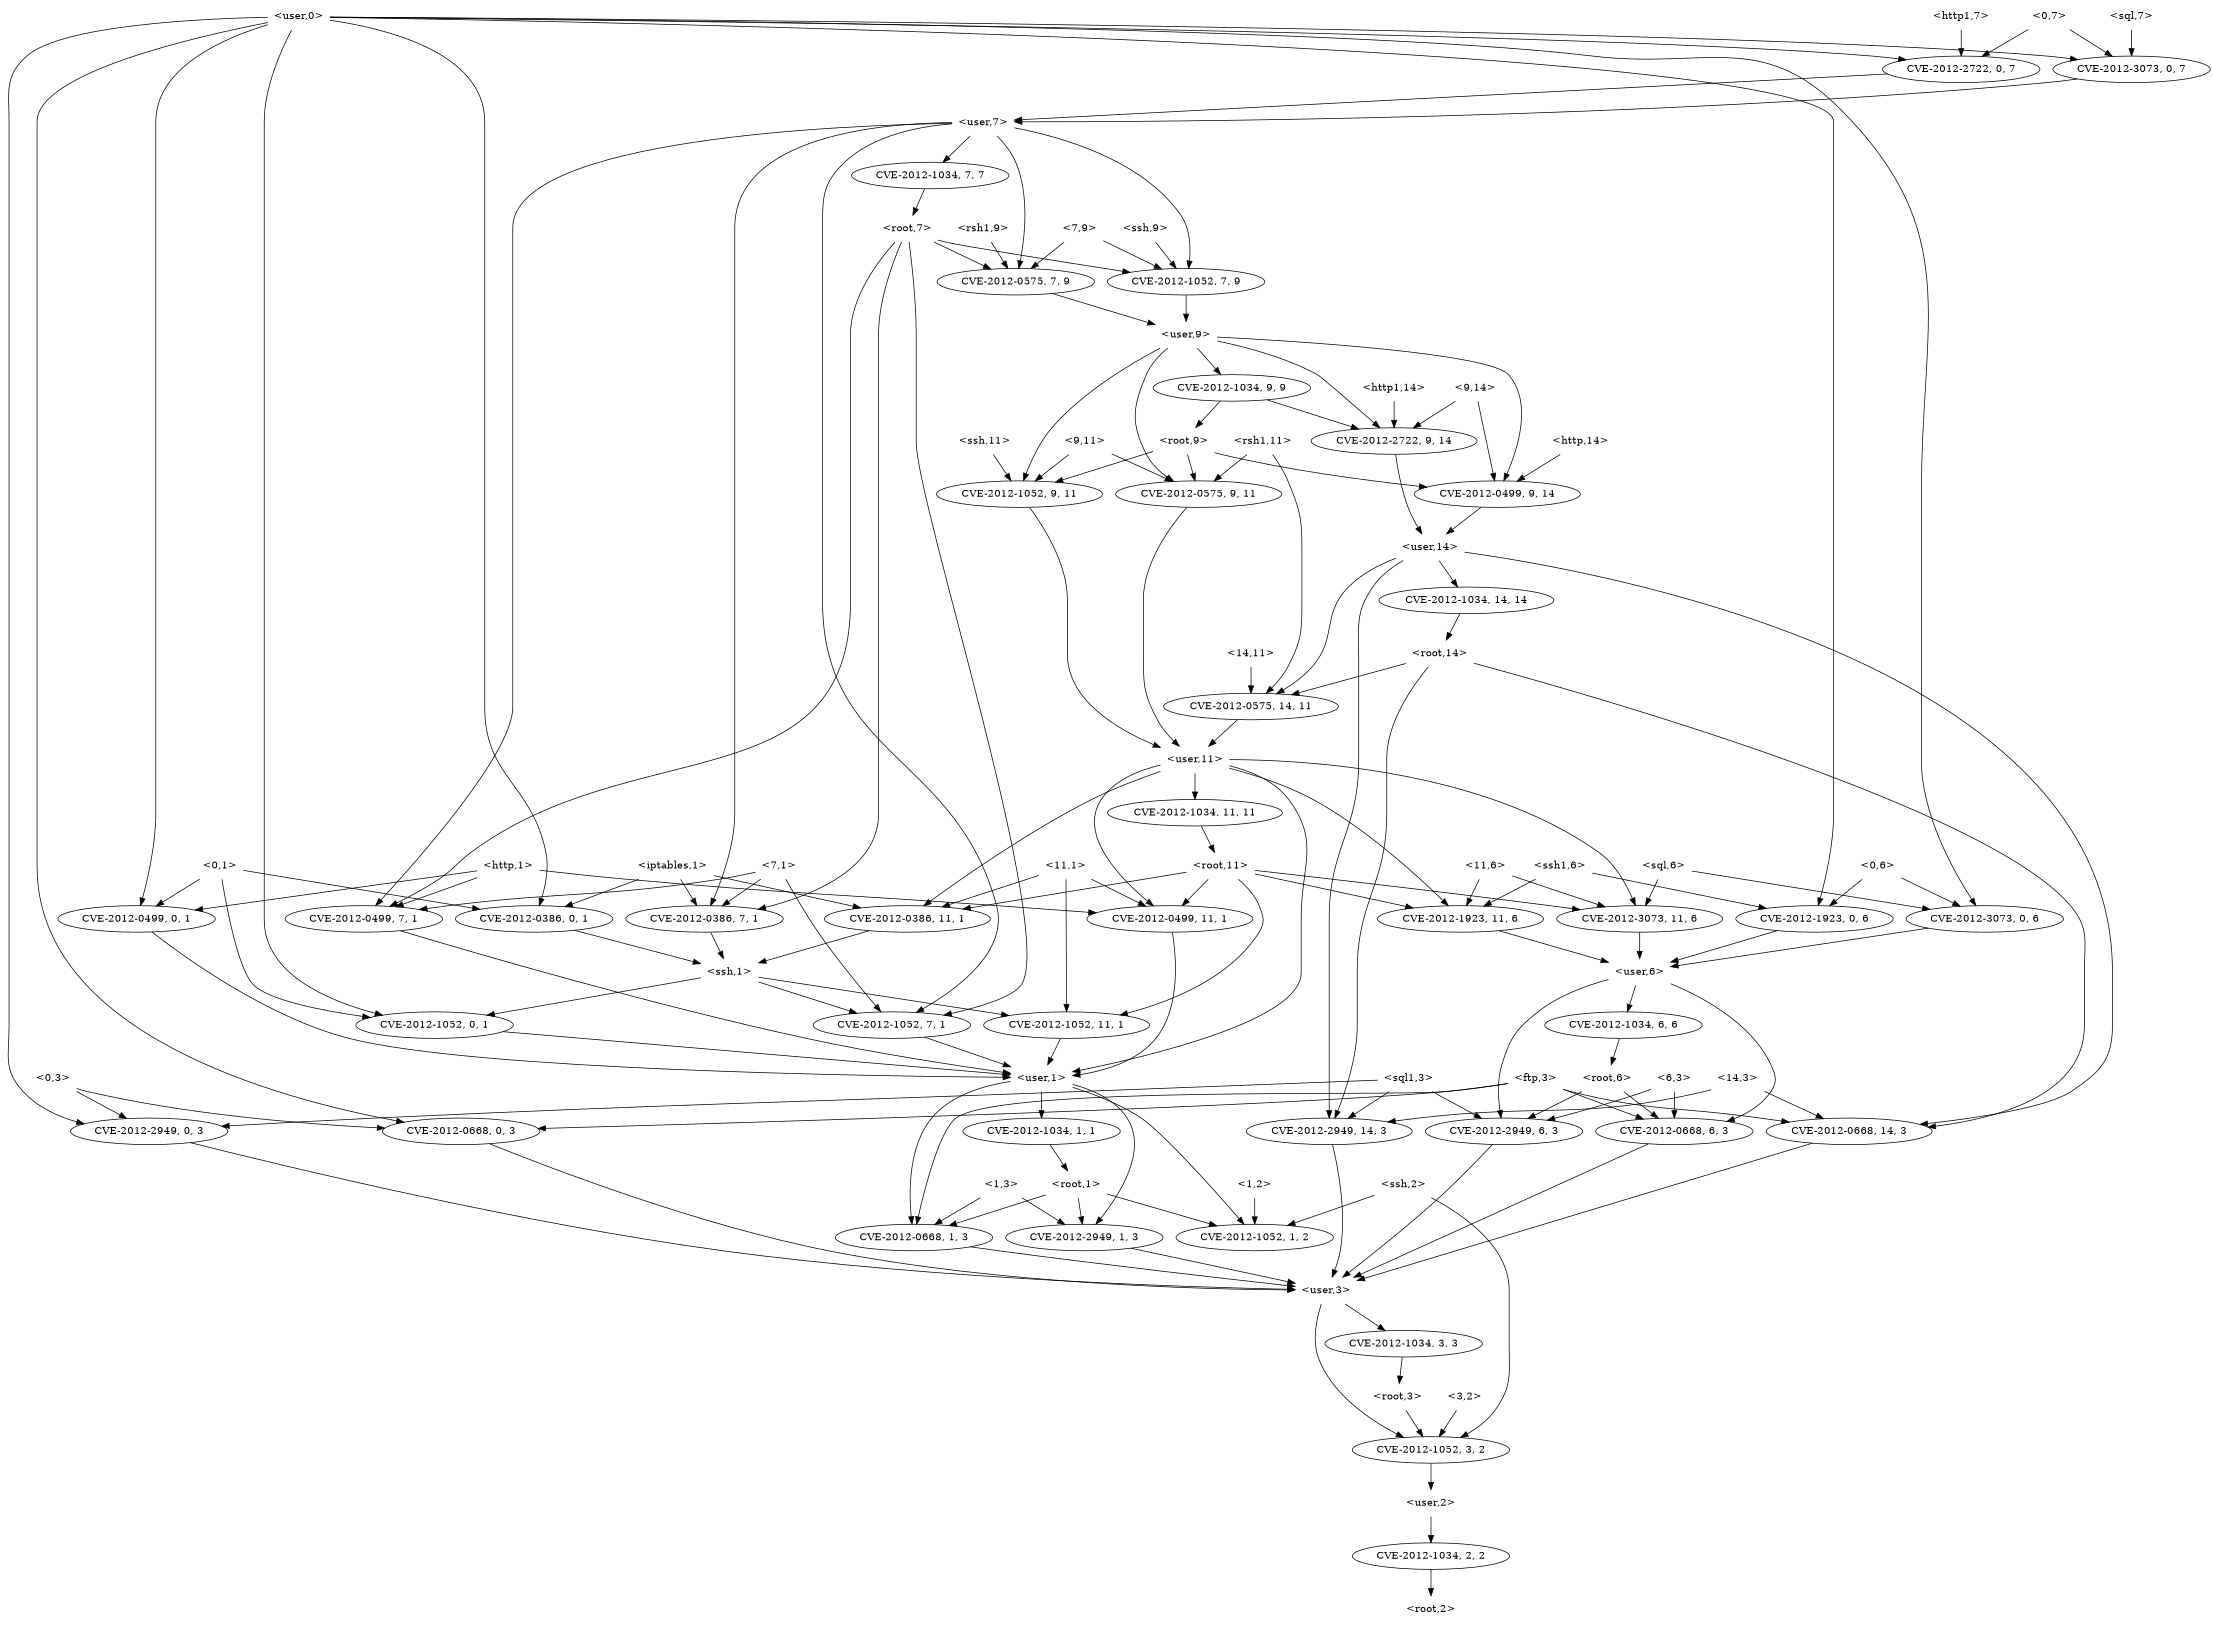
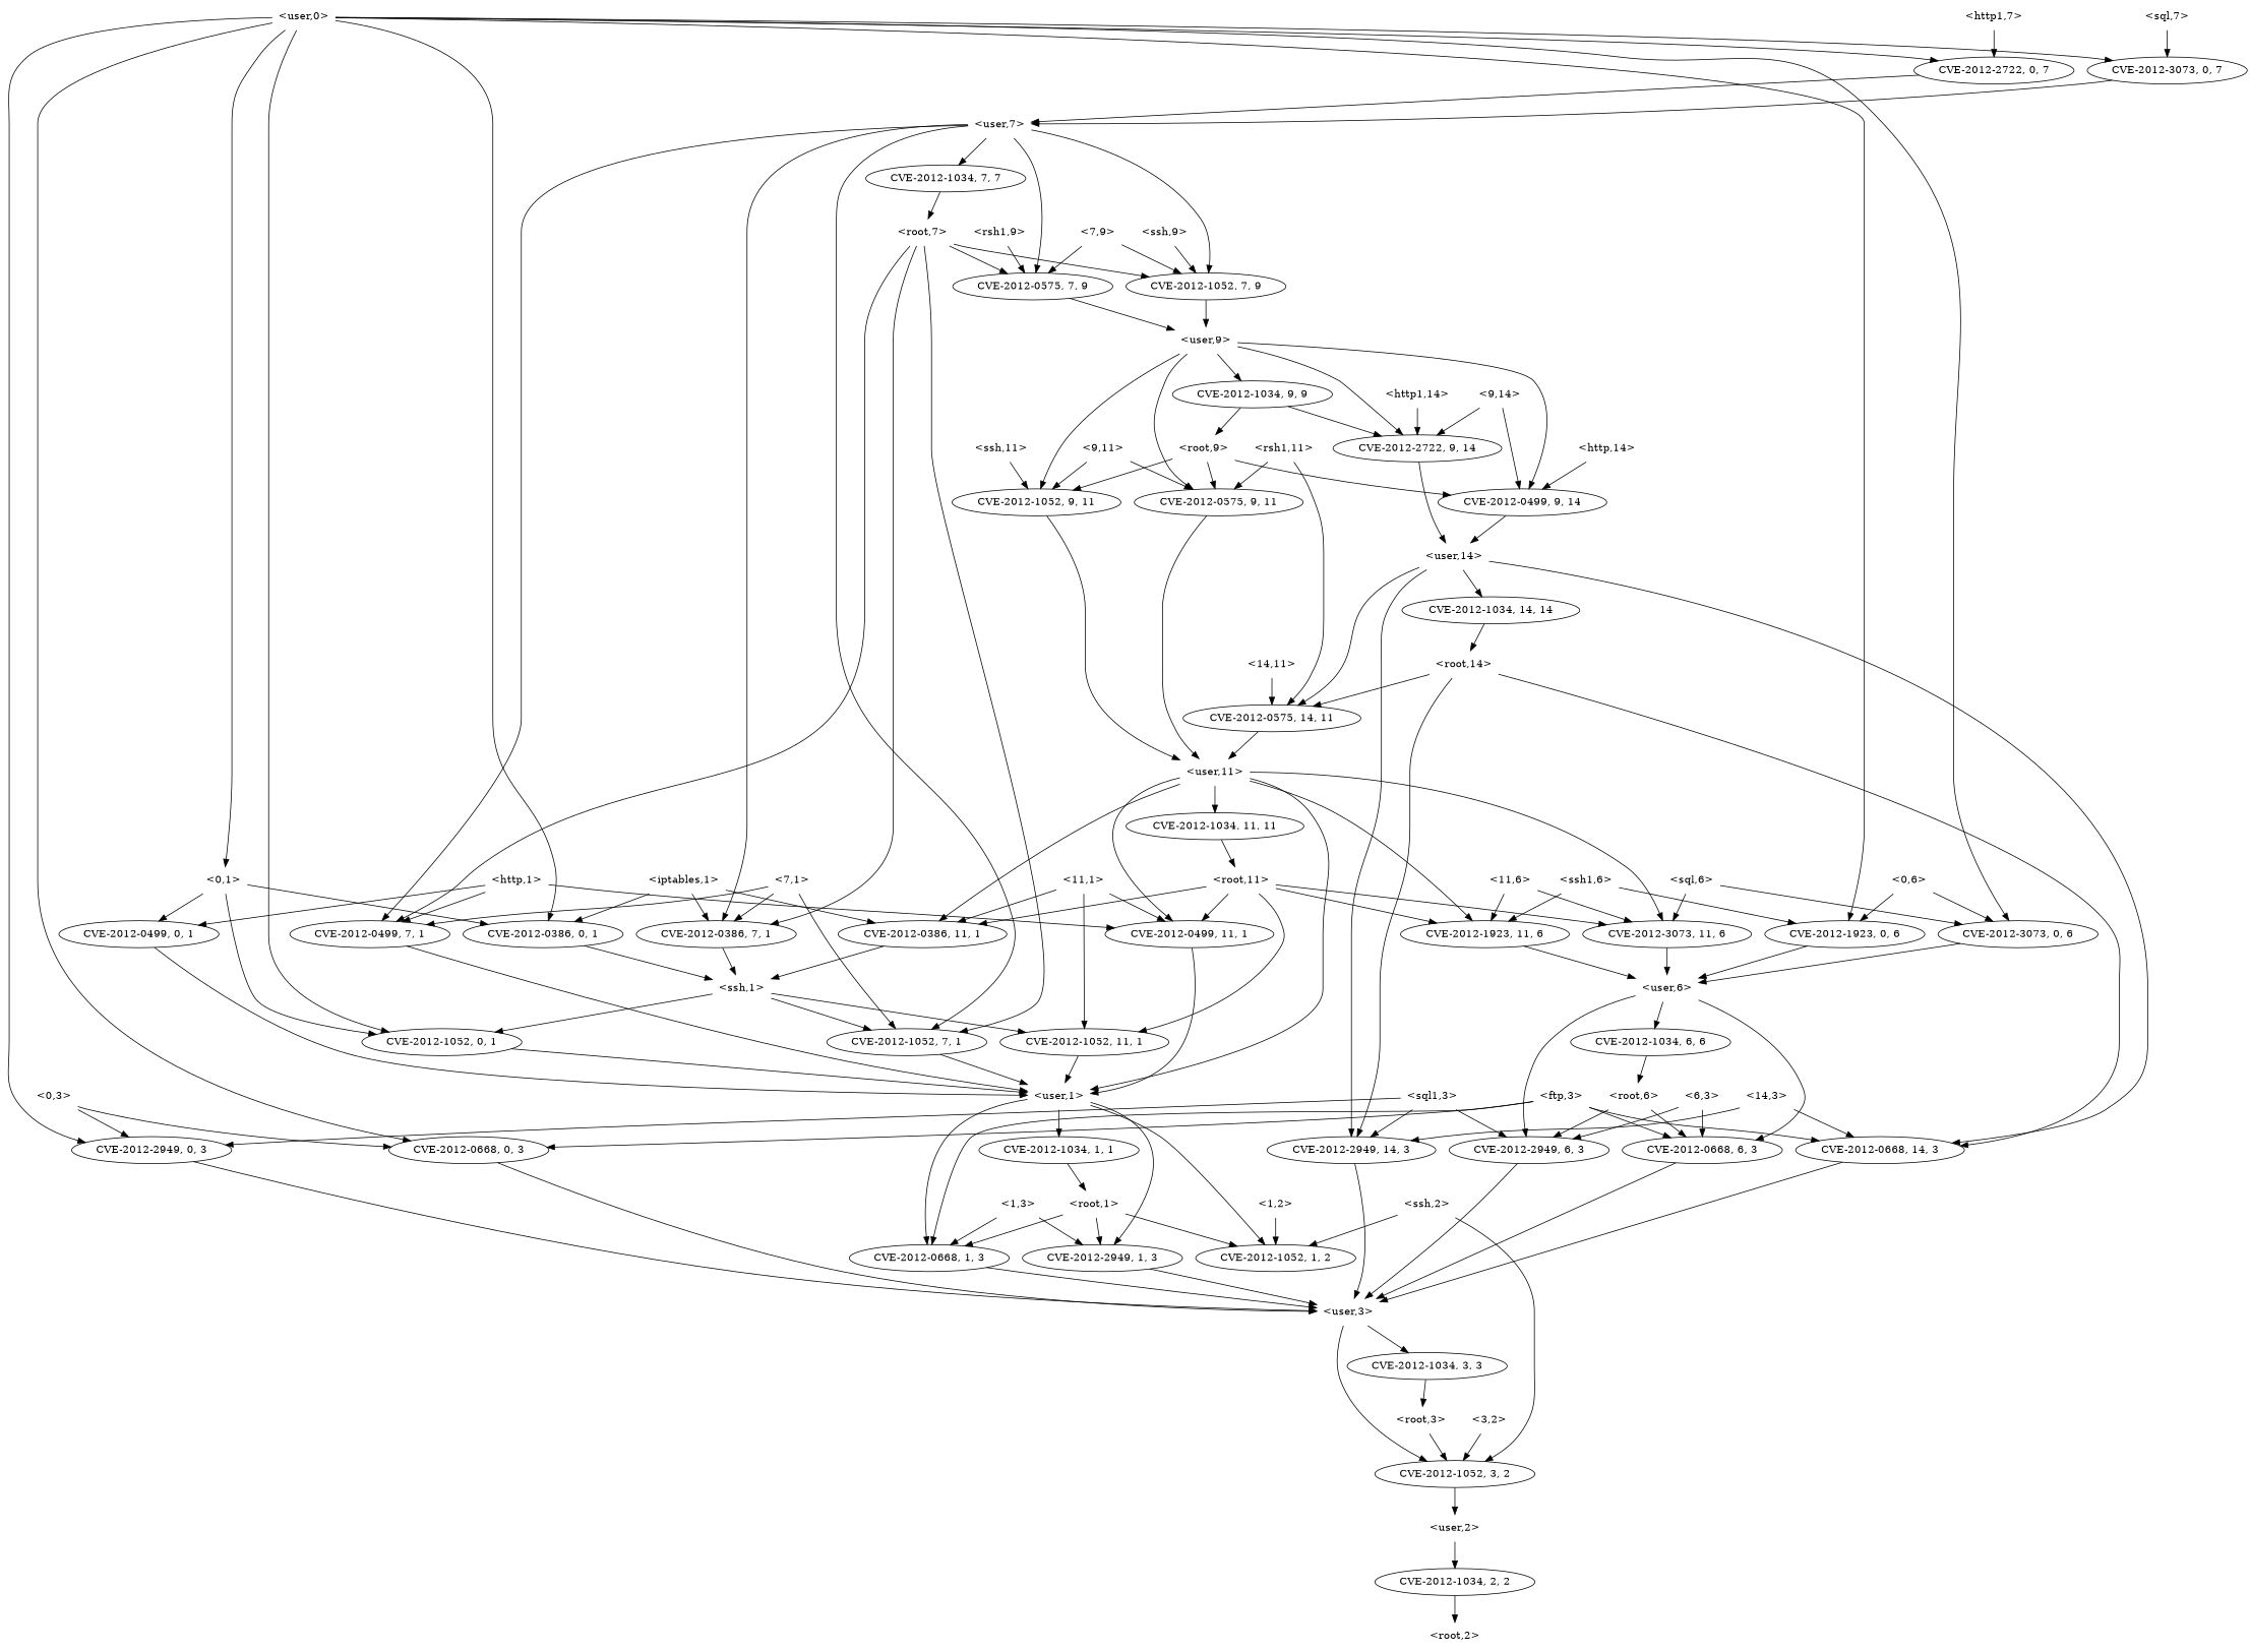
  strict digraph {
    node [shape=plaintext]
    n1 [height=0.5 label=<CVE-2012-1052, 7, 9> width=2.4499 shape=""]
    "<user,9>" [height=0.5 width=0.91667]
    n3 [height=0.5 label=<CVE-2012-1034, 9, 9> width=2.4499 shape=""]
    n4 [height=0.5 label=<CVE-2012-1052, 9, 11> width=2.5686 shape=""]
    n5 [height=0.5 label=<CVE-2012-0575, 9, 11> width=2.5686 shape=""]
    n6 [height=0.5 label=<CVE-2012-2722, 9, 14> width=2.5686 shape=""]
    n7 [height=0.5 label=<CVE-2012-0499, 9, 14> width=2.5686 shape=""]
    "<root,9>" [height=0.5 width=0.89583]
    "<user,11>" [height=0.5 width=1.0069]
    "<user,14>" [height=0.5 width=1.0069]
    n11 [height=0.5 label=<CVE-2012-1923, 11, 6> width=2.5686 shape=""]
    n12 [height=0.5 label=<CVE-2012-0386, 11, 1> width=2.5686 shape=""]
    n13 [height=0.5 label=<CVE-2012-1034, 11, 11> width=2.7013 shape=""]
    n14 [height=0.5 label=<CVE-2012-0499, 11, 1> width=2.5686 shape=""]
    n15 [height=0.5 label=<CVE-2012-3073, 11, 6> width=2.5686 shape=""]
    "<user,1>" [height=0.5 width=0.91667]
    n17 [height=0.5 label=<CVE-2012-0575, 14, 11> width=2.7013 shape=""]
    n18 [height=0.5 label=<CVE-2012-2949, 14, 3> width=2.5686 shape=""]
    n19 [height=0.5 label=<CVE-2012-0668, 14, 3> width=2.5686 shape=""]
    n20 [height=0.5 label=<CVE-2012-1034, 14, 14> width=2.7013 shape=""]
    "<user,6>" [height=0.5 width=0.91667]
    "<ssh,1>" [height=0.5 width=0.84028]
    "<root,11>" [height=0.5 width=1]
    n24 [height=0.5 label=<CVE-2012-1052, 11, 1> width=2.5686 shape=""]
    n25 [height=0.5 label=<CVE-2012-0668, 6, 3> width=2.4499 shape=""]
    n26 [height=0.5 label=<CVE-2012-1034, 6, 6> width=2.4499 shape=""]
    n27 [height=0.5 label=<CVE-2012-2949, 6, 3> width=2.4499 shape=""]
    n28 [height=0.5 label=<CVE-2012-1052, 0, 1> width=2.4499 shape=""]
    n29 [height=0.5 label=<CVE-2012-1052, 7, 1> width=2.4499 shape=""]
    n30 [height=0.5 label=<CVE-2012-2949, 1, 3> width=2.4499 shape=""]
    n31 [height=0.5 label=<CVE-2012-1052, 1, 2> width=2.4499 shape=""]
    n32 [height=0.5 label=<CVE-2012-0668, 1, 3> width=2.4499 shape=""]
    n33 [height=0.5 label=<CVE-2012-1034, 1, 1> width=2.4499 shape=""]
    "<user,3>" [height=0.5 width=0.91667]
    "<root,1>" [height=0.5 width=0.89583]
    n36 [height=0.5 label=<CVE-2012-1052, 3, 2> width=2.4499 shape=""]
    n37 [height=0.5 label=<CVE-2012-1034, 3, 3> width=2.4499 shape=""]
    "<user,2>" [height=0.5 width=0.91667]
    n39 [height=0.5 label=<CVE-2012-1034, 2, 2> width=2.4499 shape=""]
    n40 [height=0.5 label=<CVE-2012-3073, 0, 6> width=2.4499 shape=""]
    "<root,6>" [height=0.5 width=0.89583]
    "<root,3>" [height=0.5 width=0.89583]
    "<root,2>" [height=0.5 width=0.89583]
    "<root,14>" [height=0.5 width=1]
    "<11,6>" [height=0.5 width=0.78472]
    "<http1,14>" [height=0.5 width=1.0833]
    "<rsh1,9>" [height=0.5 width=0.92361]
    n48 [height=0.5 label=<CVE-2012-0575, 7, 9> width=2.4499 shape=""]
    "<0,6>" [height=0.5 width=0.75]
    n50 [height=0.5 label=<CVE-2012-1923, 0, 6> width=2.4499 shape=""]
    n51 [height=0.5 label=<CVE-2012-2949, 0, 3> width=2.4499 shape=""]
    "<14,3>" [height=0.5 width=0.78472]
    "<sql1,3>" [height=0.5 width=0.91667]
    "<ssh,9>" [height=0.5 width=0.84028]
    "<user,0>" [height=0.5 width=0.91667]
    n56 [height=0.5 label=<CVE-2012-2722, 0, 7> width=2.4499 shape=""]
    n57 [height=0.5 label=<CVE-2012-0668, 0, 3> width=2.4499 shape=""]
    n58 [height=0.5 label=<CVE-2012-0386, 0, 1> width=2.4499 shape=""]
    n59 [height=0.5 label=<CVE-2012-3073, 0, 7> width=2.4499 shape=""]
    n60 [height=0.5 label=<CVE-2012-0499, 0, 1> width=2.4499 shape=""]
    "<user,7>" [height=0.5 width=0.91667]
    n62 [height=0.5 label=<CVE-2012-0499, 7, 1> width=2.4499 shape=""]
    n63 [height=0.5 label=<CVE-2012-0386, 7, 1> width=2.4499 shape=""]
    n64 [height=0.5 label=<CVE-2012-1034, 7, 7> width=2.4499 shape=""]
    "<root,7>" [height=0.5 width=0.89583]
    "<ssh,11>" [height=0.5 width=0.94444]
    "<ssh1,6>" [height=0.5 width=0.94444]
    "<9,11>" [height=0.5 width=0.78472]
-   "<0,7>" [height=0.5 width=0.75]
    "<0,1>" [height=0.5 width=0.75]
    "<http,1>" [height=0.5 width=0.89583]
    "<iptables,1>" [height=0.5 width=1.1944]
    "<6,3>" [height=0.5 width=0.75]
    "<ftp,3>" [height=0.5 width=0.8125]
    "<0,3>" [height=0.5 width=0.75]
    "<http1,7>" [height=0.5 width=0.97917]
    "<14,11>" [height=0.5 width=0.88889]
    "<rsh1,11>" [height=0.5 width=1.0278]
    "<3,2>" [height=0.5 width=0.75]
    "<9,14>" [height=0.5 width=0.78472]
    "<ssh,2>" [height=0.5 width=0.84028]
    "<http,14>" [height=0.5 width=0.97917]
    "<sql,6>" [height=0.5 width=0.8125]
    "<sql,7>" [height=0.5 width=0.8125]
    "<7,1>" [height=0.5 width=0.75]
    "<1,3>" [height=0.5 width=0.75]
    "<7,9>" [height=0.5 width=0.75]
    "<11,1>" [height=0.5 width=0.78472]
    "<1,2>" [height=0.5 width=0.75]
    n1 -> "<user,9>"
    "<user,9>" -> n3
    "<user,9>" -> n4
    "<user,9>" -> n5
    "<user,9>" -> n6
    "<user,9>" -> n7
    n3 -> n6
    n3 -> "<root,9>"
    n4 -> "<user,11>"
    n5 -> "<user,11>"
    n6 -> "<user,14>"
    n7 -> "<user,14>"
    "<root,9>" -> n4
    "<root,9>" -> n5
    "<root,9>" -> n7
    "<user,11>" -> n11
    "<user,11>" -> n12
    "<user,11>" -> n13
    "<user,11>" -> n14
    "<user,11>" -> n15
    "<user,11>" -> "<user,1>"
    "<user,14>" -> n17
    "<user,14>" -> n18
    "<user,14>" -> n19
    "<user,14>" -> n20
    n11 -> "<user,6>"
    n12 -> "<ssh,1>"
    n13 -> "<root,11>"
    n14 -> "<user,1>"
    n15 -> "<user,6>"
    "<user,1>" -> n30
    "<user,1>" -> n31
    "<user,1>" -> n32
    "<user,1>" -> n33
    n17 -> "<user,11>"
    n18 -> "<user,3>"
    n19 -> "<user,3>"
    n20 -> "<root,14>"
    "<user,6>" -> n25
    "<user,6>" -> n26
    "<user,6>" -> n27
    "<ssh,1>" -> n24
    "<ssh,1>" -> n28
    "<ssh,1>" -> n29
    "<root,11>" -> n11
    "<root,11>" -> n12
    "<root,11>" -> n14
    "<root,11>" -> n15
    "<root,11>" -> n24
    n24 -> "<user,1>"
    n25 -> "<user,3>"
    n26 -> "<root,6>"
    n27 -> "<user,3>"
    n28 -> "<user,1>"
    n29 -> "<user,1>"
    n30 -> "<user,3>"
    n32 -> "<user,3>"
    n33 -> "<root,1>"
    "<user,3>" -> n36
    "<user,3>" -> n37
    "<root,1>" -> n30
    "<root,1>" -> n31
    "<root,1>" -> n32
    n36 -> "<user,2>"
    n37 -> "<root,3>"
    "<user,2>" -> n39
    n39 -> "<root,2>"
    n40 -> "<user,6>"
    "<root,6>" -> n25
    "<root,6>" -> n27
    "<root,3>" -> n36
    "<root,14>" -> n17
    "<root,14>" -> n18
    "<root,14>" -> n19
    "<11,6>" -> n11
    "<11,6>" -> n15
    "<http1,14>" -> n6
    "<rsh1,9>" -> n48
    n48 -> "<user,9>"
    "<0,6>" -> n40
    "<0,6>" -> n50
    n50 -> "<user,6>"
    n51 -> "<user,3>"
    "<14,3>" -> n18
    "<14,3>" -> n19
    "<sql1,3>" -> n18
    "<sql1,3>" -> n27
    "<sql1,3>" -> n51
    "<ssh,9>" -> n1
    "<user,0>" -> n28
    "<user,0>" -> n40
    "<user,0>" -> n50
    "<user,0>" -> n51
    "<user,0>" -> n56
    "<user,0>" -> n57
    "<user,0>" -> n58
    "<user,0>" -> n59
-   "<user,0>" -> n60
+   "<user,0>" -> "<0,1>"
    n56 -> "<user,7>"
    n57 -> "<user,3>"
    n58 -> "<ssh,1>"
    n59 -> "<user,7>"
    n60 -> "<user,1>"
    "<user,7>" -> n1
    "<user,7>" -> n29
    "<user,7>" -> n48
    "<user,7>" -> n62
    "<user,7>" -> n63
    "<user,7>" -> n64
    n62 -> "<user,1>"
    n63 -> "<ssh,1>"
    n64 -> "<root,7>"
    "<root,7>" -> n1
    "<root,7>" -> n29
    "<root,7>" -> n48
    "<root,7>" -> n62
    "<root,7>" -> n63
    "<ssh,11>" -> n4
    "<ssh1,6>" -> n11
    "<ssh1,6>" -> n50
    "<9,11>" -> n4
    "<9,11>" -> n5
-   "<0,7>" -> n56
-   "<0,7>" -> n59
    "<0,1>" -> n28
    "<0,1>" -> n58
    "<0,1>" -> n60
    "<http,1>" -> n14
    "<http,1>" -> n60
    "<http,1>" -> n62
    "<iptables,1>" -> n12
    "<iptables,1>" -> n58
    "<iptables,1>" -> n63
    "<6,3>" -> n25
    "<6,3>" -> n27
    "<ftp,3>" -> n19
    "<ftp,3>" -> n25
    "<ftp,3>" -> n32
    "<ftp,3>" -> n57
    "<0,3>" -> n51
    "<0,3>" -> n57
    "<http1,7>" -> n56
    "<14,11>" -> n17
    "<rsh1,11>" -> n5
    "<rsh1,11>" -> n17
    "<3,2>" -> n36
    "<9,14>" -> n6
    "<9,14>" -> n7
    "<ssh,2>" -> n31
    "<ssh,2>" -> n36
    "<http,14>" -> n7
    "<sql,6>" -> n15
    "<sql,6>" -> n40
    "<sql,7>" -> n59
    "<7,1>" -> n29
    "<7,1>" -> n62
    "<7,1>" -> n63
    "<1,3>" -> n30
    "<1,3>" -> n32
    "<7,9>" -> n1
    "<7,9>" -> n48
    "<11,1>" -> n12
    "<11,1>" -> n14
    "<11,1>" -> n24
    "<1,2>" -> n31
  }
